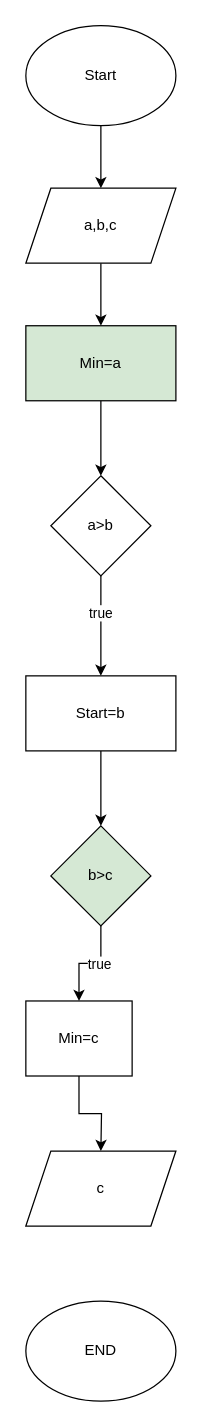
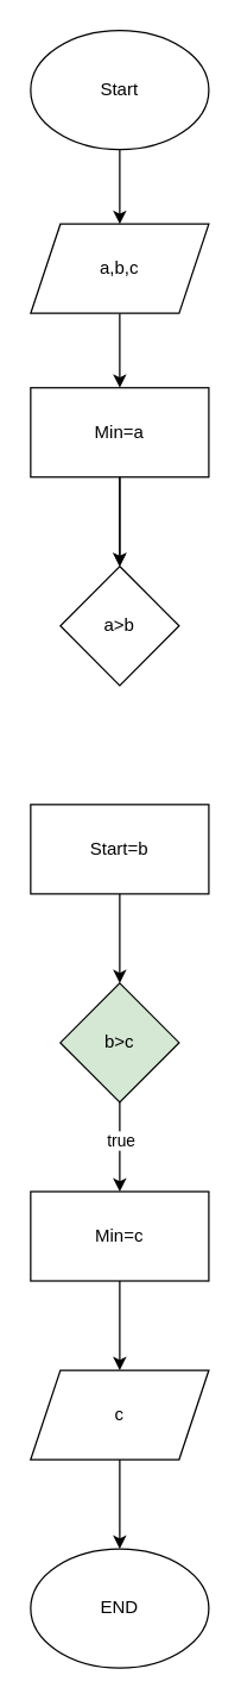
  <mxCell id="0" />
  <mxCell id="1" parent="0" />
  <mxCell id="2" style="edgeStyle=orthogonalEdgeStyle;rounded=0;orthogonalLoop=1;jettySize=auto;html=1;exitX=0.5;exitY=1;exitDx=0;exitDy=0;" edge="1" parent="1" source="3"><mxGeometry relative="1" as="geometry"><mxPoint x="80" y="150" as="targetPoint" /></mxGeometry></mxCell>
  <mxCell id="3" value="&lt;font style=&quot;vertical-align: inherit;&quot;&gt;&lt;font style=&quot;vertical-align: inherit;&quot;&gt;Start&lt;/font&gt;&lt;/font&gt;" style="ellipse;whiteSpace=wrap;html=1;" vertex="1" parent="1"><mxGeometry x="20" y="20" width="120" height="80" as="geometry" /></mxCell>
  <mxCell id="4" style="edgeStyle=orthogonalEdgeStyle;rounded=0;orthogonalLoop=1;jettySize=auto;html=1;exitX=0.5;exitY=1;exitDx=0;exitDy=0;" edge="1" parent="1" source="5"><mxGeometry relative="1" as="geometry"><mxPoint x="80" y="260" as="targetPoint" /></mxGeometry></mxCell>
  <mxCell id="5" value="a,b,c" style="shape=parallelogram;perimeter=parallelogramPerimeter;whiteSpace=wrap;html=1;fixedSize=1;" vertex="1" parent="1"><mxGeometry x="20" y="150" width="120" height="60" as="geometry" /></mxCell>
  <mxCell id="6" style="edgeStyle=orthogonalEdgeStyle;rounded=0;orthogonalLoop=1;jettySize=auto;html=1;exitX=0.5;exitY=1;exitDx=0;exitDy=0;" edge="1" parent="1" source="8"><mxGeometry relative="1" as="geometry"><mxPoint x="80" y="380" as="targetPoint" /></mxGeometry></mxCell>
- <mxCell id="8" value="Min=a" style="rounded=0;whiteSpace=wrap;html=1;fillColor=#d5e8d4;" vertex="1" parent="1"><mxGeometry x="20" y="260" width="120" height="60" as="geometry" /></mxCell>
- <mxCell id="9" style="edgeStyle=orthogonalEdgeStyle;rounded=0;orthogonalLoop=1;jettySize=auto;html=1;exitX=0.5;exitY=1;exitDx=0;exitDy=0;entryX=0.5;entryY=0;entryDx=0;entryDy=0;" edge="1" parent="1" source="11" target="13"><mxGeometry relative="1" as="geometry" /></mxCell>
- <mxCell id="10" value="true" style="edgeLabel;html=1;align=center;verticalAlign=middle;resizable=0;points=[];" vertex="1" connectable="0" parent="9"><mxGeometry x="-0.275" y="-1" relative="1" as="geometry"><mxPoint as="offset" /></mxGeometry></mxCell>
+ <mxCell id="7" value="" style="edgeStyle=orthogonalEdgeStyle;rounded=0;orthogonalLoop=1;jettySize=auto;html=1;" edge="1" parent="1" source="8" target="11"><mxGeometry relative="1" as="geometry" /></mxCell>
+ <mxCell id="8" value="Min=a" style="rounded=0;whiteSpace=wrap;html=1;" vertex="1" parent="1"><mxGeometry x="20" y="260" width="120" height="60" as="geometry" /></mxCell>
  <mxCell id="11" value="a&amp;gt;b" style="rhombus;whiteSpace=wrap;html=1;" vertex="1" parent="1"><mxGeometry x="40" y="380" width="80" height="80" as="geometry" /></mxCell>
  <mxCell id="12" style="edgeStyle=orthogonalEdgeStyle;rounded=0;orthogonalLoop=1;jettySize=auto;html=1;exitX=0.5;exitY=1;exitDx=0;exitDy=0;" edge="1" parent="1" source="13"><mxGeometry relative="1" as="geometry"><mxPoint x="80" y="660" as="targetPoint" /></mxGeometry></mxCell>
  <mxCell id="13" value="Start=b" style="rounded=0;whiteSpace=wrap;html=1;" vertex="1" parent="1"><mxGeometry x="20" y="540" width="120" height="60" as="geometry" /></mxCell>
  <mxCell id="14" style="edgeStyle=orthogonalEdgeStyle;rounded=0;orthogonalLoop=1;jettySize=auto;html=1;exitX=0.5;exitY=1;exitDx=0;exitDy=0;" edge="1" parent="1" source="16" target="18"><mxGeometry relative="1" as="geometry"><mxPoint x="80" y="800" as="targetPoint" /></mxGeometry></mxCell>
  <mxCell id="15" value="true" style="edgeLabel;html=1;align=center;verticalAlign=middle;resizable=0;points=[];" vertex="1" connectable="0" parent="14"><mxGeometry x="-0.167" relative="1" as="geometry"><mxPoint as="offset" /></mxGeometry></mxCell>
  <mxCell id="16" value="b&amp;gt;c" style="rhombus;whiteSpace=wrap;html=1;fillColor=#d5e8d4;" vertex="1" parent="1"><mxGeometry x="40" y="660" width="80" height="80" as="geometry" /></mxCell>
  <mxCell id="17" style="edgeStyle=orthogonalEdgeStyle;rounded=0;orthogonalLoop=1;jettySize=auto;html=1;exitX=0.5;exitY=1;exitDx=0;exitDy=0;" edge="1" parent="1" source="18"><mxGeometry relative="1" as="geometry"><mxPoint x="80" y="920" as="targetPoint" /></mxGeometry></mxCell>
- <mxCell id="18" value="Min=c" style="rounded=0;whiteSpace=wrap;html=1;" vertex="1" parent="1"><mxGeometry x="20" y="800" width="85" height="60" as="geometry" /></mxCell>
+ <mxCell id="18" value="Min=c" style="rounded=0;whiteSpace=wrap;html=1;" vertex="1" parent="1"><mxGeometry x="20" y="800" width="120" height="60" as="geometry" /></mxCell>
+ <mxCell id="19" style="edgeStyle=orthogonalEdgeStyle;rounded=0;orthogonalLoop=1;jettySize=auto;html=1;exitX=0.5;exitY=1;exitDx=0;exitDy=0;" edge="1" parent="1" source="20" target="21"><mxGeometry relative="1" as="geometry"><mxPoint x="80" y="1040" as="targetPoint" /></mxGeometry></mxCell>
  <mxCell id="20" value="c" style="shape=parallelogram;perimeter=parallelogramPerimeter;whiteSpace=wrap;html=1;fixedSize=1;" vertex="1" parent="1"><mxGeometry x="20" y="920" width="120" height="60" as="geometry" /></mxCell>
  <mxCell id="21" value="END" style="ellipse;whiteSpace=wrap;html=1;" vertex="1" parent="1"><mxGeometry x="20" y="1040" width="120" height="80" as="geometry" /></mxCell>
